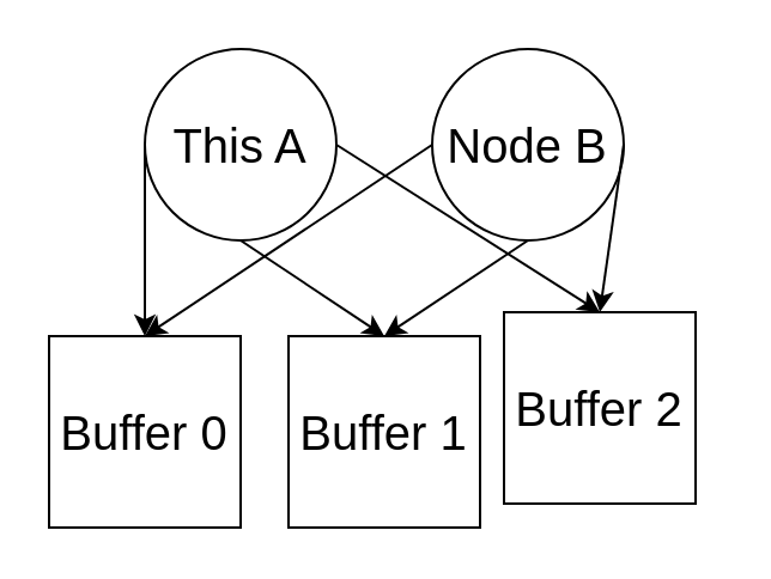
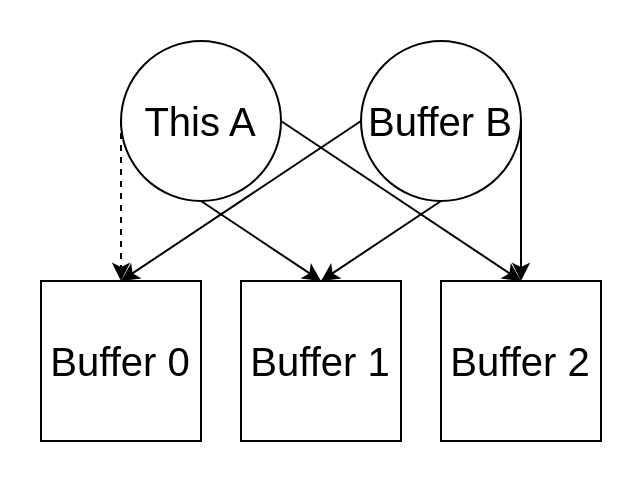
  <mxCell id="0" />
  <mxCell id="1" parent="0" />
  <mxCell id="2" value="&lt;font style=&quot;font-size: 20px;&quot;&gt;This A&lt;br&gt;&lt;/font&gt;" style="ellipse;whiteSpace=wrap;html=1;aspect=fixed;" vertex="1" parent="1"><mxGeometry x="60" y="20" width="80" height="80" as="geometry" /></mxCell>
- <mxCell id="3" value="" style="endArrow=classic;html=1;rounded=0;exitX=0;exitY=0.5;exitDx=0;exitDy=0;entryX=0.5;entryY=0;entryDx=0;entryDy=0;" edge="1" parent="1" source="2" target="6"><mxGeometry width="50" height="50" relative="1" as="geometry"><mxPoint x="40" y="30" as="sourcePoint" /><mxPoint x="40" y="140" as="targetPoint" /></mxGeometry></mxCell>
+ <mxCell id="3" value="" style="endArrow=classic;html=1;rounded=0;exitX=0;exitY=0.5;exitDx=0;exitDy=0;entryX=0.5;entryY=0;entryDx=0;entryDy=0;dashed=1;" edge="1" parent="1" source="2" target="6"><mxGeometry width="50" height="50" relative="1" as="geometry"><mxPoint x="40" y="30" as="sourcePoint" /><mxPoint x="40" y="140" as="targetPoint" /></mxGeometry></mxCell>
  <mxCell id="4" value="" style="endArrow=classic;html=1;rounded=0;exitX=1;exitY=0.5;exitDx=0;exitDy=0;entryX=0.5;entryY=0;entryDx=0;entryDy=0;" edge="1" parent="1" source="2" target="8"><mxGeometry width="50" height="50" relative="1" as="geometry"><mxPoint x="240" y="80" as="sourcePoint" /><mxPoint x="280" y="140" as="targetPoint" /></mxGeometry></mxCell>
  <mxCell id="5" value="" style="endArrow=classic;html=1;rounded=0;exitX=0.5;exitY=1;exitDx=0;exitDy=0;entryX=0.5;entryY=0;entryDx=0;entryDy=0;" edge="1" parent="1" source="2"><mxGeometry width="50" height="50" relative="1" as="geometry"><mxPoint x="200" y="140" as="sourcePoint" /><mxPoint x="160" y="140" as="targetPoint" /></mxGeometry></mxCell>
  <mxCell id="6" value="&lt;font style=&quot;font-size: 20px;&quot;&gt;Buffer 0&lt;/font&gt;" style="whiteSpace=wrap;html=1;aspect=fixed;" vertex="1" parent="1"><mxGeometry x="20" y="140" width="80" height="80" as="geometry" /></mxCell>
  <mxCell id="7" value="&lt;font style=&quot;font-size: 20px;&quot;&gt;Buffer 1&lt;br&gt;&lt;/font&gt;" style="whiteSpace=wrap;html=1;aspect=fixed;" vertex="1" parent="1"><mxGeometry x="120" y="140" width="80" height="80" as="geometry" /></mxCell>
- <mxCell id="8" value="&lt;font style=&quot;font-size: 20px;&quot;&gt;Buffer 2&lt;br&gt;&lt;/font&gt;" style="whiteSpace=wrap;html=1;aspect=fixed;" vertex="1" parent="1"><mxGeometry x="210" y="130" width="80" height="80" as="geometry" /></mxCell>
- <mxCell id="9" value="&lt;font style=&quot;font-size: 20px;&quot;&gt;Node B&lt;br&gt;&lt;/font&gt;" style="ellipse;whiteSpace=wrap;html=1;aspect=fixed;" vertex="1" parent="1"><mxGeometry x="180" y="20" width="80" height="80" as="geometry" /></mxCell>
+ <mxCell id="8" value="&lt;font style=&quot;font-size: 20px;&quot;&gt;Buffer 2&lt;br&gt;&lt;/font&gt;" style="whiteSpace=wrap;html=1;aspect=fixed;" vertex="1" parent="1"><mxGeometry x="220" y="140" width="80" height="80" as="geometry" /></mxCell>
+ <mxCell id="9" value="&lt;font style=&quot;font-size: 20px;&quot;&gt;Buffer B&lt;br&gt;&lt;/font&gt;" style="ellipse;whiteSpace=wrap;html=1;aspect=fixed;" vertex="1" parent="1"><mxGeometry x="180" y="20" width="80" height="80" as="geometry" /></mxCell>
  <mxCell id="10" value="" style="endArrow=classic;html=1;rounded=0;exitX=1;exitY=0.5;exitDx=0;exitDy=0;entryX=0.5;entryY=0;entryDx=0;entryDy=0;" edge="1" parent="1" source="9" target="8"><mxGeometry width="50" height="50" relative="1" as="geometry"><mxPoint x="300" y="60" as="sourcePoint" /><mxPoint x="350" y="10" as="targetPoint" /></mxGeometry></mxCell>
  <mxCell id="11" value="" style="endArrow=classic;html=1;rounded=0;exitX=0.5;exitY=1;exitDx=0;exitDy=0;entryX=0.5;entryY=0;entryDx=0;entryDy=0;" edge="1" parent="1" source="9" target="7"><mxGeometry width="50" height="50" relative="1" as="geometry"><mxPoint x="220" y="310" as="sourcePoint" /><mxPoint x="270" y="260" as="targetPoint" /></mxGeometry></mxCell>
  <mxCell id="12" value="" style="endArrow=classic;html=1;rounded=0;exitX=0;exitY=0.5;exitDx=0;exitDy=0;entryX=0.5;entryY=0;entryDx=0;entryDy=0;" edge="1" parent="1" source="9" target="6"><mxGeometry width="50" height="50" relative="1" as="geometry"><mxPoint x="180" y="70" as="sourcePoint" /><mxPoint x="230" y="20" as="targetPoint" /></mxGeometry></mxCell>
